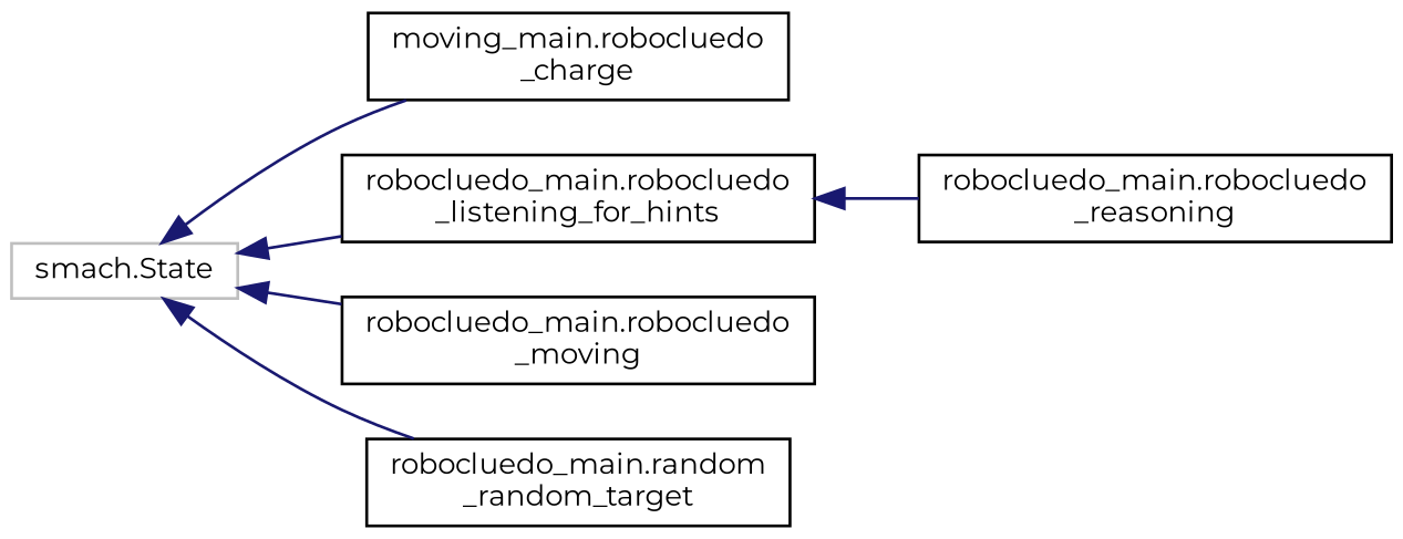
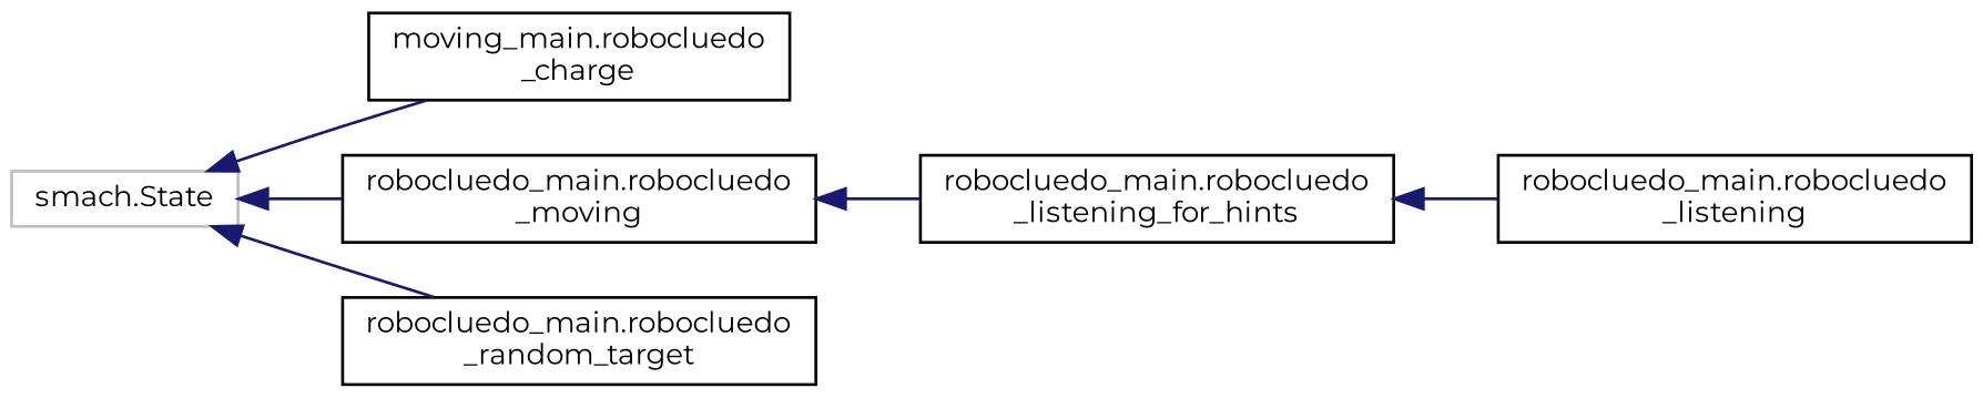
  digraph {
    fontname=Montserrat
    rankdir=LR
    node [color=black fillcolor=white fontname=Montserrat fontsize=10 shape=record style=filled]
    edge [color=midnightblue dir=back fontname=Montserrat fontsize=10 labelfontname=Helvetica labelfontsize=10 style=solid]
    n1 [color=grey75 height=0.2 label="smach.State" width=0.4]
    n2 [height=0.2 label="moving_main.robocluedo\l_charge" width=0.4]
    n3 [height=0.2 label="robocluedo_main.robocluedo\l_listening_for_hints" width=0.4]
    n4 [height=0.2 label="robocluedo_main.robocluedo\l_moving" width=0.4]
-   n5 [height=0.2 label="robocluedo_main.random\l_random_target" width=0.4]
-   n6 [height=0.2 label="robocluedo_main.robocluedo\l_reasoning" width=0.4]
+   n5 [height=0.2 label="robocluedo_main.robocluedo\l_random_target" width=0.4]
+   n6 [height=0.2 label="robocluedo_main.robocluedo\l_listening" width=0.4]
    n1 -> n2
-   n1 -> n3
+   n4 -> n3
    n1 -> n4
    n1 -> n5
    n3 -> n6
  }
